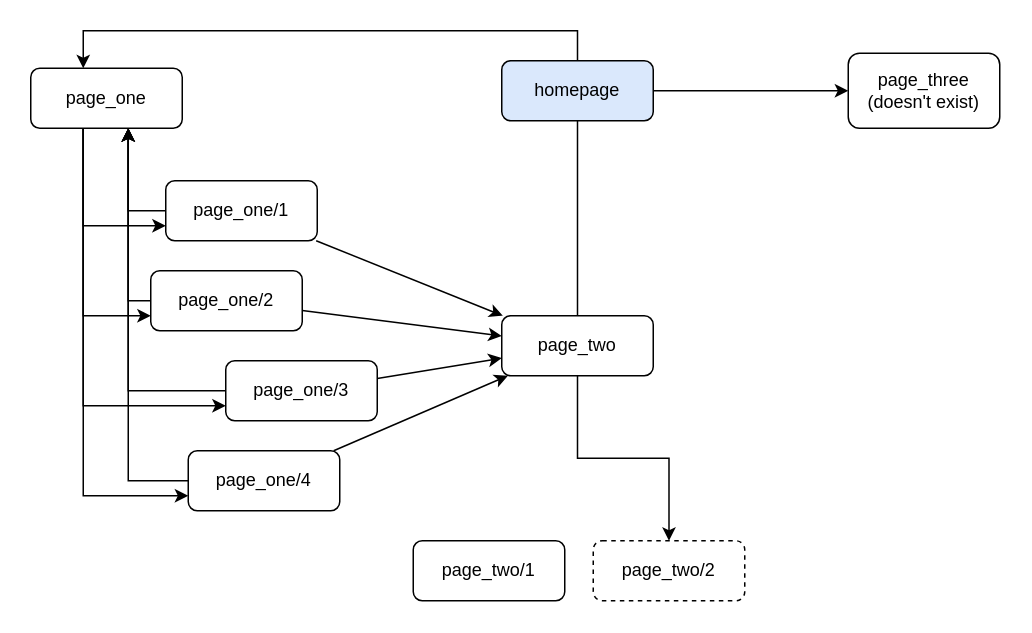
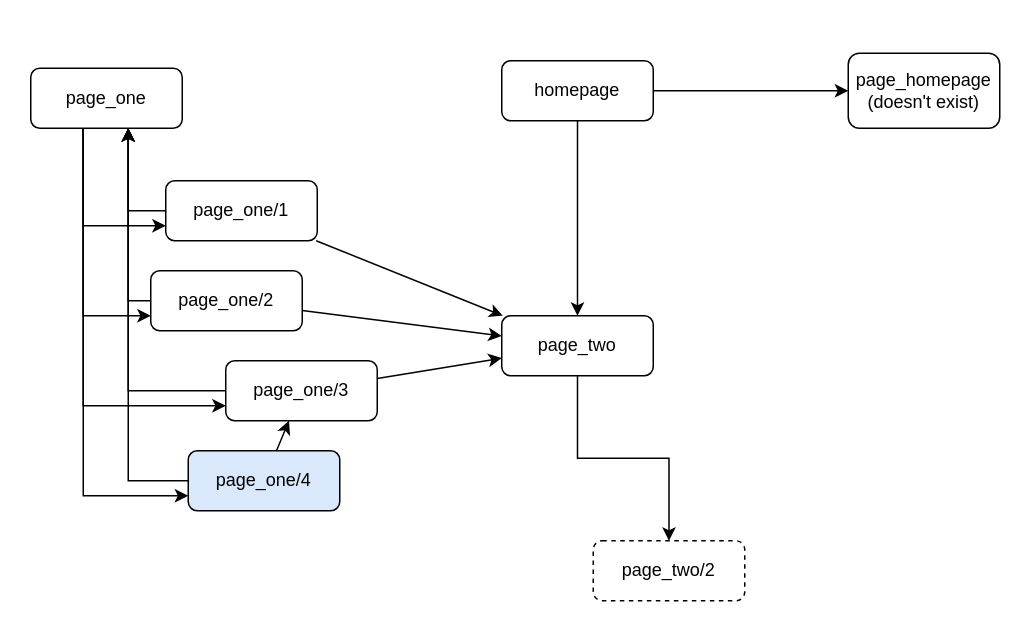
  <mxCell id="0" />
  <mxCell id="1" parent="0" />
- <mxCell id="2" style="edgeStyle=orthogonalEdgeStyle;rounded=0;orthogonalLoop=1;jettySize=auto;html=1;" edge="1" parent="1" source="5" target="10"><mxGeometry relative="1" as="geometry"><Array as="points"><mxPoint x="385" y="20" /><mxPoint x="55" y="20" /></Array></mxGeometry></mxCell>
- <mxCell id="3" style="edgeStyle=orthogonalEdgeStyle;rounded=0;orthogonalLoop=1;jettySize=auto;html=1;endArrow=none;" edge="1" parent="1" source="5" target="12"><mxGeometry relative="1" as="geometry" /></mxCell>
+ <mxCell id="3" style="edgeStyle=orthogonalEdgeStyle;rounded=0;orthogonalLoop=1;jettySize=auto;html=1;" edge="1" parent="1" source="5" target="12"><mxGeometry relative="1" as="geometry" /></mxCell>
  <mxCell id="4" style="edgeStyle=orthogonalEdgeStyle;rounded=0;orthogonalLoop=1;jettySize=auto;html=1;" edge="1" parent="1" source="5" target="13"><mxGeometry relative="1" as="geometry" /></mxCell>
- <mxCell id="5" value="homepage" style="rounded=1;whiteSpace=wrap;html=1;fillColor=#dae8fc;" vertex="1" parent="1"><mxGeometry x="334" y="40" width="101" height="40" as="geometry" /></mxCell>
+ <mxCell id="5" value="homepage" style="rounded=1;whiteSpace=wrap;html=1;" vertex="1" parent="1"><mxGeometry x="334" y="40" width="101" height="40" as="geometry" /></mxCell>
  <mxCell id="6" style="edgeStyle=orthogonalEdgeStyle;rounded=0;orthogonalLoop=1;jettySize=auto;html=1;" edge="1" parent="1" source="10" target="16"><mxGeometry relative="1" as="geometry"><Array as="points"><mxPoint x="55" y="150" /></Array></mxGeometry></mxCell>
  <mxCell id="7" style="edgeStyle=orthogonalEdgeStyle;rounded=0;orthogonalLoop=1;jettySize=auto;html=1;" edge="1" parent="1" source="10" target="19"><mxGeometry relative="1" as="geometry"><Array as="points"><mxPoint x="55" y="210" /></Array></mxGeometry></mxCell>
  <mxCell id="8" style="edgeStyle=orthogonalEdgeStyle;rounded=0;orthogonalLoop=1;jettySize=auto;html=1;" edge="1" parent="1" source="10" target="22"><mxGeometry relative="1" as="geometry"><Array as="points"><mxPoint x="55" y="270" /></Array></mxGeometry></mxCell>
  <mxCell id="9" style="edgeStyle=orthogonalEdgeStyle;rounded=0;orthogonalLoop=1;jettySize=auto;html=1;" edge="1" parent="1" source="10" target="25"><mxGeometry relative="1" as="geometry"><Array as="points"><mxPoint x="55" y="330" /></Array></mxGeometry></mxCell>
  <mxCell id="10" value="page_one" style="rounded=1;whiteSpace=wrap;html=1;" vertex="1" parent="1"><mxGeometry x="20" y="45" width="101" height="40" as="geometry" /></mxCell>
  <mxCell id="11" style="edgeStyle=orthogonalEdgeStyle;rounded=0;orthogonalLoop=1;jettySize=auto;html=1;" edge="1" parent="1" source="12" target="27"><mxGeometry relative="1" as="geometry" /></mxCell>
  <mxCell id="12" value="page_two" style="rounded=1;whiteSpace=wrap;html=1;" vertex="1" parent="1"><mxGeometry x="334" y="210" width="101" height="40" as="geometry" /></mxCell>
- <mxCell id="13" value="page_three&lt;div&gt;(doesn't exist)&lt;/div&gt;" style="rounded=1;whiteSpace=wrap;html=1;" vertex="1" parent="1"><mxGeometry x="565" y="35" width="101" height="50" as="geometry" /></mxCell>
+ <mxCell id="13" value="page_homepage&lt;div&gt;(doesn't exist)&lt;/div&gt;" style="rounded=1;whiteSpace=wrap;html=1;" vertex="1" parent="1"><mxGeometry x="565" y="35" width="101" height="50" as="geometry" /></mxCell>
  <mxCell id="14" style="edgeStyle=orthogonalEdgeStyle;rounded=0;orthogonalLoop=1;jettySize=auto;html=1;" edge="1" parent="1" source="16" target="10"><mxGeometry relative="1" as="geometry"><Array as="points"><mxPoint x="85" y="140" /></Array></mxGeometry></mxCell>
  <mxCell id="15" style="edgeStyle=none;rounded=0;orthogonalLoop=1;jettySize=auto;html=1;" edge="1" parent="1" source="16" target="12"><mxGeometry relative="1" as="geometry" /></mxCell>
  <mxCell id="16" value="page_one/1" style="rounded=1;whiteSpace=wrap;html=1;" vertex="1" parent="1"><mxGeometry x="110" y="120" width="101" height="40" as="geometry" /></mxCell>
  <mxCell id="17" style="edgeStyle=orthogonalEdgeStyle;rounded=0;orthogonalLoop=1;jettySize=auto;html=1;" edge="1" parent="1" source="19" target="10"><mxGeometry relative="1" as="geometry"><Array as="points"><mxPoint x="85" y="200" /></Array></mxGeometry></mxCell>
  <mxCell id="18" style="edgeStyle=none;rounded=0;orthogonalLoop=1;jettySize=auto;html=1;" edge="1" parent="1" source="19" target="12"><mxGeometry relative="1" as="geometry" /></mxCell>
  <mxCell id="19" value="page_one/2" style="rounded=1;whiteSpace=wrap;html=1;" vertex="1" parent="1"><mxGeometry x="100" y="180" width="101" height="40" as="geometry" /></mxCell>
  <mxCell id="20" style="edgeStyle=orthogonalEdgeStyle;rounded=0;orthogonalLoop=1;jettySize=auto;html=1;" edge="1" parent="1" source="22" target="10"><mxGeometry relative="1" as="geometry"><Array as="points"><mxPoint x="85" y="260" /></Array></mxGeometry></mxCell>
  <mxCell id="21" style="edgeStyle=none;rounded=0;orthogonalLoop=1;jettySize=auto;html=1;" edge="1" parent="1" source="22" target="12"><mxGeometry relative="1" as="geometry" /></mxCell>
  <mxCell id="22" value="page_one/3" style="rounded=1;whiteSpace=wrap;html=1;" vertex="1" parent="1"><mxGeometry x="150" y="240" width="101" height="40" as="geometry" /></mxCell>
  <mxCell id="23" style="edgeStyle=orthogonalEdgeStyle;rounded=0;orthogonalLoop=1;jettySize=auto;html=1;" edge="1" parent="1" source="25" target="10"><mxGeometry relative="1" as="geometry"><Array as="points"><mxPoint x="85" y="320" /></Array></mxGeometry></mxCell>
- <mxCell id="24" style="edgeStyle=none;rounded=0;orthogonalLoop=1;jettySize=auto;html=1;" edge="1" parent="1" source="25" target="12"><mxGeometry relative="1" as="geometry" /></mxCell>
- <mxCell id="25" value="page_one/4" style="rounded=1;whiteSpace=wrap;html=1;" vertex="1" parent="1"><mxGeometry x="125" y="300" width="101" height="40" as="geometry" /></mxCell>
- <mxCell id="26" value="page_two/1" style="rounded=1;whiteSpace=wrap;html=1;" vertex="1" parent="1"><mxGeometry x="275" y="360" width="101" height="40" as="geometry" /></mxCell>
+ <mxCell id="24" style="edgeStyle=none;rounded=0;orthogonalLoop=1;jettySize=auto;html=1;" edge="1" parent="1" source="25" target="22"><mxGeometry relative="1" as="geometry" /></mxCell>
+ <mxCell id="25" value="page_one/4" style="rounded=1;whiteSpace=wrap;html=1;fillColor=#dae8fc;" vertex="1" parent="1"><mxGeometry x="125" y="300" width="101" height="40" as="geometry" /></mxCell>
  <mxCell id="27" value="page_two/2" style="rounded=1;whiteSpace=wrap;html=1;dashed=1;" vertex="1" parent="1"><mxGeometry x="395" y="360" width="101" height="40" as="geometry" /></mxCell>
